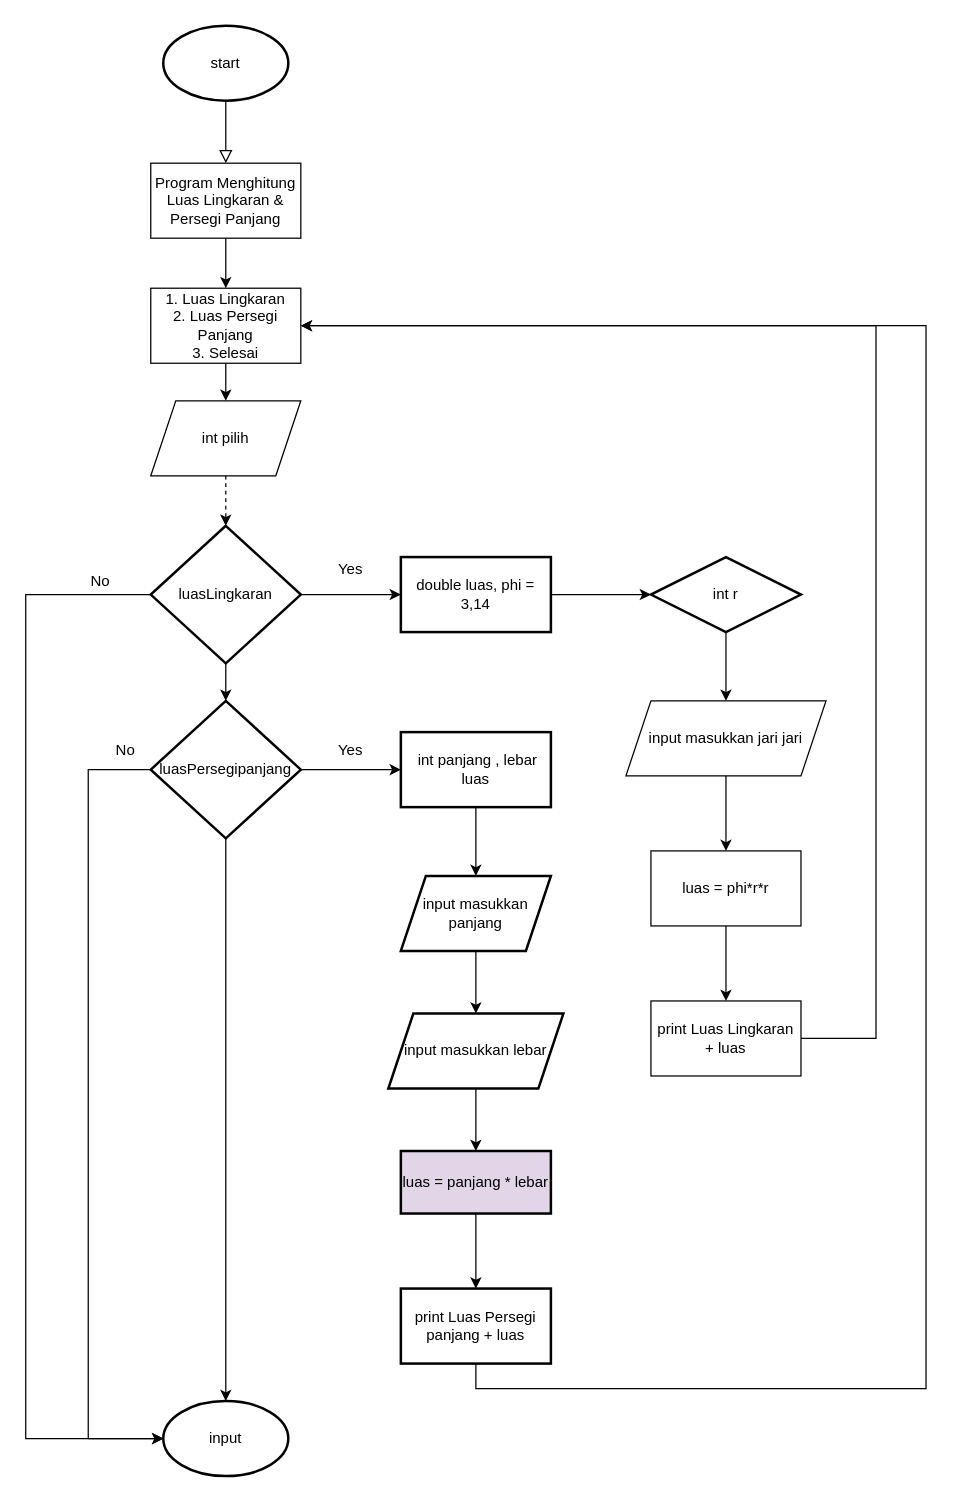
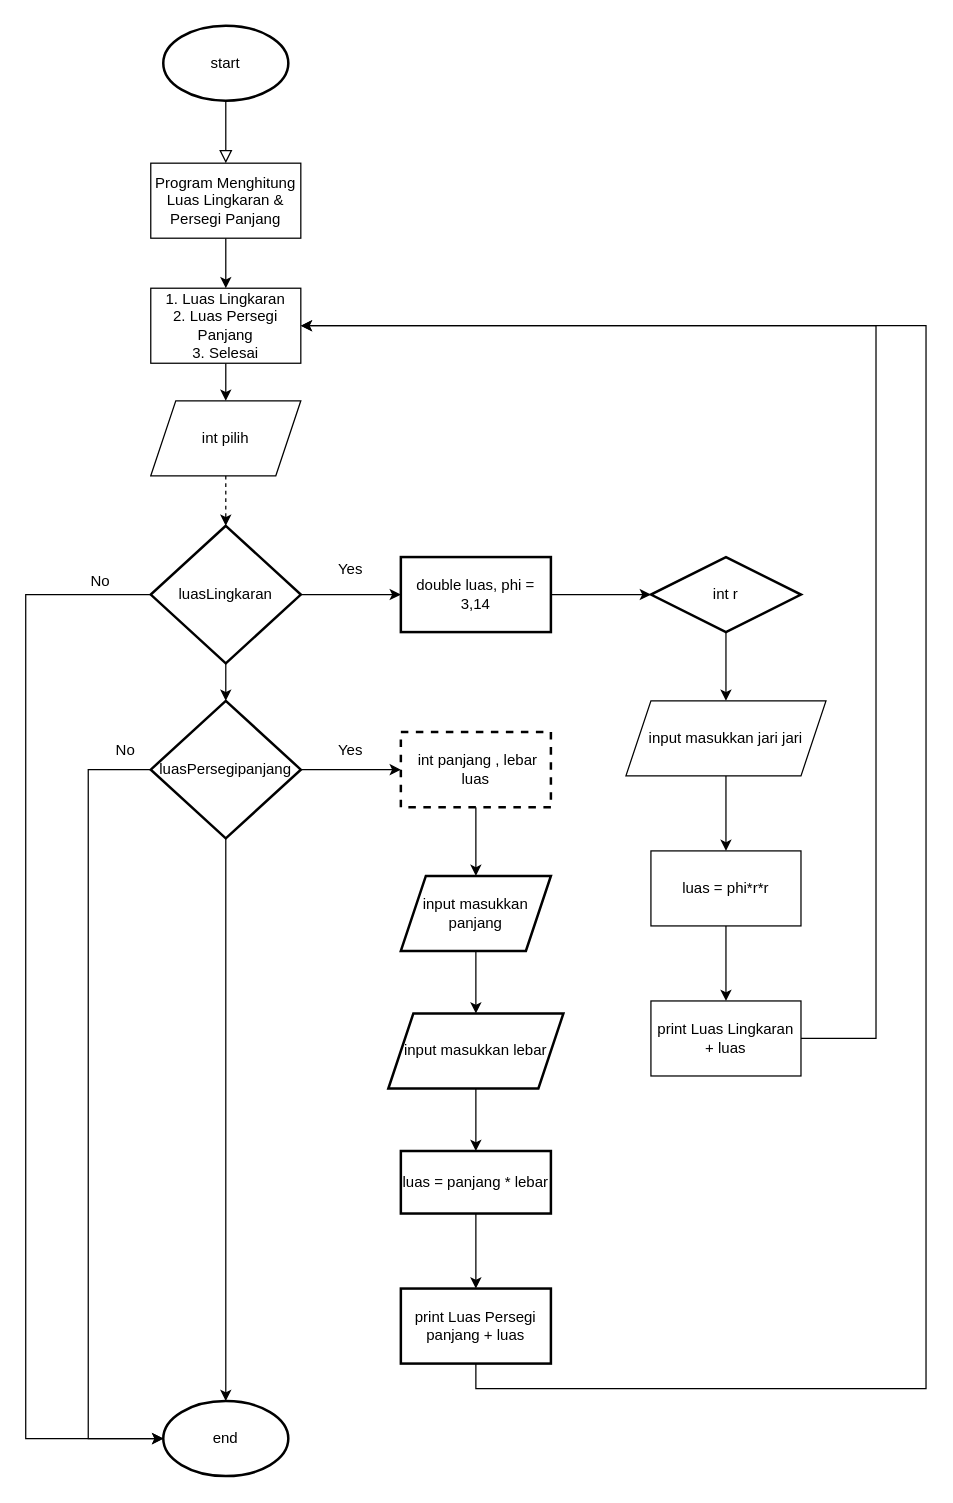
  <mxCell id="0" />
  <mxCell id="1" parent="0" />
  <mxCell id="2" value="" style="rounded=0;html=1;jettySize=auto;orthogonalLoop=1;fontSize=11;endArrow=block;endFill=0;endSize=8;strokeWidth=1;shadow=0;labelBackgroundColor=none;edgeStyle=orthogonalEdgeStyle;" parent="1" edge="1"><mxGeometry relative="1" as="geometry"><mxPoint x="180" y="80" as="sourcePoint" /><mxPoint x="180" y="130" as="targetPoint" /></mxGeometry></mxCell>
  <mxCell id="3" value="start" style="strokeWidth=2;html=1;shape=mxgraph.flowchart.start_1;whiteSpace=wrap;" vertex="1" parent="1"><mxGeometry x="130" y="20" width="100" height="60" as="geometry" /></mxCell>
  <mxCell id="4" style="edgeStyle=orthogonalEdgeStyle;rounded=0;orthogonalLoop=1;jettySize=auto;html=1;exitX=0.5;exitY=1;exitDx=0;exitDy=0;entryX=0.5;entryY=0;entryDx=0;entryDy=0;entryPerimeter=0;dashed=1;" edge="1" parent="1" source="5" target="14"><mxGeometry relative="1" as="geometry" /></mxCell>
  <mxCell id="5" value="int pilih" style="shape=parallelogram;perimeter=parallelogramPerimeter;whiteSpace=wrap;html=1;fixedSize=1;" vertex="1" parent="1"><mxGeometry x="120" y="320" width="120" height="60" as="geometry" /></mxCell>
  <mxCell id="6" style="edgeStyle=orthogonalEdgeStyle;rounded=0;orthogonalLoop=1;jettySize=auto;html=1;exitX=0.5;exitY=1;exitDx=0;exitDy=0;entryX=0.5;entryY=0;entryDx=0;entryDy=0;" edge="1" parent="1" source="7" target="10"><mxGeometry relative="1" as="geometry" /></mxCell>
  <mxCell id="7" value="Program Menghitung Luas Lingkaran &amp;amp; Persegi Panjang" style="rounded=0;whiteSpace=wrap;html=1;" vertex="1" parent="1"><mxGeometry x="120" y="130" width="120" height="60" as="geometry" /></mxCell>
  <mxCell id="8" style="edgeStyle=orthogonalEdgeStyle;rounded=0;orthogonalLoop=1;jettySize=auto;html=1;exitX=0.5;exitY=1;exitDx=0;exitDy=0;" edge="1" parent="1" source="10"><mxGeometry relative="1" as="geometry"><mxPoint x="180" y="290" as="targetPoint" /></mxGeometry></mxCell>
  <mxCell id="9" style="edgeStyle=orthogonalEdgeStyle;rounded=0;orthogonalLoop=1;jettySize=auto;html=1;exitX=0.5;exitY=1;exitDx=0;exitDy=0;entryX=0.5;entryY=0;entryDx=0;entryDy=0;" edge="1" parent="1" source="10" target="5"><mxGeometry relative="1" as="geometry" /></mxCell>
  <mxCell id="10" value="1. Luas Lingkaran&lt;br&gt;2. Luas Persegi Panjang&lt;br&gt;3. Selesai" style="rounded=0;whiteSpace=wrap;html=1;" vertex="1" parent="1"><mxGeometry x="120" y="230" width="120" height="60" as="geometry" /></mxCell>
  <mxCell id="11" value="" style="edgeStyle=orthogonalEdgeStyle;rounded=0;orthogonalLoop=1;jettySize=auto;html=1;" edge="1" parent="1" source="14"><mxGeometry relative="1" as="geometry"><mxPoint x="180" y="560" as="targetPoint" /></mxGeometry></mxCell>
  <mxCell id="12" value="" style="edgeStyle=orthogonalEdgeStyle;rounded=0;orthogonalLoop=1;jettySize=auto;html=1;" edge="1" parent="1" source="14" target="20"><mxGeometry relative="1" as="geometry" /></mxCell>
  <mxCell id="13" style="edgeStyle=orthogonalEdgeStyle;rounded=0;orthogonalLoop=1;jettySize=auto;html=1;entryX=0;entryY=0.5;entryDx=0;entryDy=0;entryPerimeter=0;" edge="1" parent="1" source="14" target="39"><mxGeometry x="0.028" y="-11" relative="1" as="geometry"><Array as="points"><mxPoint x="20" y="475" /><mxPoint x="20" y="1150" /></Array><mxPoint x="1" y="-5" as="offset" /></mxGeometry></mxCell>
  <mxCell id="14" value="luasLingkaran" style="strokeWidth=2;html=1;shape=mxgraph.flowchart.decision;whiteSpace=wrap;" vertex="1" parent="1"><mxGeometry x="120" y="420" width="120" height="110" as="geometry" /></mxCell>
  <mxCell id="15" value="" style="edgeStyle=orthogonalEdgeStyle;rounded=0;orthogonalLoop=1;jettySize=auto;html=1;" edge="1" parent="1" source="18" target="30"><mxGeometry relative="1" as="geometry" /></mxCell>
  <mxCell id="16" style="edgeStyle=orthogonalEdgeStyle;rounded=0;orthogonalLoop=1;jettySize=auto;html=1;" edge="1" parent="1" source="18"><mxGeometry relative="1" as="geometry"><mxPoint x="180" y="1120" as="targetPoint" /><Array as="points"><mxPoint x="180" y="820" /><mxPoint x="180" y="820" /></Array></mxGeometry></mxCell>
  <mxCell id="17" style="edgeStyle=orthogonalEdgeStyle;rounded=0;orthogonalLoop=1;jettySize=auto;html=1;exitX=0;exitY=0.5;exitDx=0;exitDy=0;exitPerimeter=0;entryX=0;entryY=0.5;entryDx=0;entryDy=0;entryPerimeter=0;" edge="1" parent="1" source="18" target="39"><mxGeometry relative="1" as="geometry"><mxPoint x="70" y="1150" as="targetPoint" /><Array as="points"><mxPoint x="70" y="615" /><mxPoint x="70" y="1150" /></Array></mxGeometry></mxCell>
  <mxCell id="18" value="luasPersegipanjang" style="strokeWidth=2;html=1;shape=mxgraph.flowchart.decision;whiteSpace=wrap;" vertex="1" parent="1"><mxGeometry x="120" y="560" width="120" height="110" as="geometry" /></mxCell>
  <mxCell id="19" value="" style="edgeStyle=orthogonalEdgeStyle;rounded=0;orthogonalLoop=1;jettySize=auto;html=1;" edge="1" parent="1" source="20" target="22"><mxGeometry relative="1" as="geometry" /></mxCell>
  <mxCell id="20" value="double luas, phi = 3,14" style="whiteSpace=wrap;html=1;strokeWidth=2;" vertex="1" parent="1"><mxGeometry x="320" y="445" width="120" height="60" as="geometry" /></mxCell>
  <mxCell id="21" style="edgeStyle=orthogonalEdgeStyle;rounded=0;orthogonalLoop=1;jettySize=auto;html=1;exitX=0.5;exitY=1;exitDx=0;exitDy=0;entryX=0.5;entryY=0;entryDx=0;entryDy=0;" edge="1" parent="1" source="22" target="24"><mxGeometry relative="1" as="geometry" /></mxCell>
  <mxCell id="22" value="int r" style="rhombus;whiteSpace=wrap;html=1;strokeWidth=2;" vertex="1" parent="1"><mxGeometry x="520" y="445" width="120" height="60" as="geometry" /></mxCell>
  <mxCell id="23" value="" style="edgeStyle=orthogonalEdgeStyle;rounded=0;orthogonalLoop=1;jettySize=auto;html=1;" edge="1" parent="1" source="24" target="26"><mxGeometry relative="1" as="geometry" /></mxCell>
  <mxCell id="24" value="input masukkan jari jari" style="shape=parallelogram;perimeter=parallelogramPerimeter;whiteSpace=wrap;html=1;fixedSize=1;" vertex="1" parent="1"><mxGeometry x="500" y="560" width="160" height="60" as="geometry" /></mxCell>
  <mxCell id="25" value="" style="edgeStyle=orthogonalEdgeStyle;rounded=0;orthogonalLoop=1;jettySize=auto;html=1;" edge="1" parent="1" source="26" target="28"><mxGeometry relative="1" as="geometry" /></mxCell>
  <mxCell id="26" value="luas = phi*r*r" style="whiteSpace=wrap;html=1;" vertex="1" parent="1"><mxGeometry x="520" y="680" width="120" height="60" as="geometry" /></mxCell>
  <mxCell id="27" style="edgeStyle=orthogonalEdgeStyle;rounded=0;orthogonalLoop=1;jettySize=auto;html=1;exitX=1;exitY=0.5;exitDx=0;exitDy=0;entryX=1;entryY=0.5;entryDx=0;entryDy=0;" edge="1" parent="1" source="28" target="10"><mxGeometry relative="1" as="geometry"><Array as="points"><mxPoint x="700" y="830" /><mxPoint x="700" y="260" /></Array></mxGeometry></mxCell>
  <mxCell id="28" value="print Luas Lingkaran + luas" style="whiteSpace=wrap;html=1;" vertex="1" parent="1"><mxGeometry x="520" y="800" width="120" height="60" as="geometry" /></mxCell>
  <mxCell id="29" value="" style="edgeStyle=orthogonalEdgeStyle;rounded=0;orthogonalLoop=1;jettySize=auto;html=1;" edge="1" parent="1" source="30" target="32"><mxGeometry relative="1" as="geometry" /></mxCell>
- <mxCell id="30" value="&amp;nbsp;int panjang , lebar luas" style="whiteSpace=wrap;html=1;strokeWidth=2;" vertex="1" parent="1"><mxGeometry x="320" y="585" width="120" height="60" as="geometry" /></mxCell>
+ <mxCell id="30" value="&amp;nbsp;int panjang , lebar luas" style="whiteSpace=wrap;html=1;strokeWidth=2;dashed=1;" vertex="1" parent="1"><mxGeometry x="320" y="585" width="120" height="60" as="geometry" /></mxCell>
  <mxCell id="31" value="" style="edgeStyle=orthogonalEdgeStyle;rounded=0;orthogonalLoop=1;jettySize=auto;html=1;" edge="1" parent="1" source="32" target="34"><mxGeometry relative="1" as="geometry" /></mxCell>
  <mxCell id="32" value="input masukkan panjang" style="shape=parallelogram;perimeter=parallelogramPerimeter;whiteSpace=wrap;html=1;fixedSize=1;strokeWidth=2;" vertex="1" parent="1"><mxGeometry x="320" y="700" width="120" height="60" as="geometry" /></mxCell>
  <mxCell id="33" value="" style="edgeStyle=orthogonalEdgeStyle;rounded=0;orthogonalLoop=1;jettySize=auto;html=1;" edge="1" parent="1" source="34" target="36"><mxGeometry relative="1" as="geometry" /></mxCell>
  <mxCell id="34" value="input masukkan lebar" style="shape=parallelogram;perimeter=parallelogramPerimeter;whiteSpace=wrap;html=1;fixedSize=1;strokeWidth=2;" vertex="1" parent="1"><mxGeometry x="310" y="810" width="140" height="60" as="geometry" /></mxCell>
  <mxCell id="35" value="" style="edgeStyle=orthogonalEdgeStyle;rounded=0;orthogonalLoop=1;jettySize=auto;html=1;" edge="1" parent="1" source="36" target="38"><mxGeometry relative="1" as="geometry" /></mxCell>
- <mxCell id="36" value="luas = panjang * lebar" style="whiteSpace=wrap;html=1;strokeWidth=2;fillColor=#e1d5e7;" vertex="1" parent="1"><mxGeometry x="320" y="920" width="120" height="50" as="geometry" /></mxCell>
+ <mxCell id="36" value="luas = panjang * lebar" style="whiteSpace=wrap;html=1;strokeWidth=2;" vertex="1" parent="1"><mxGeometry x="320" y="920" width="120" height="50" as="geometry" /></mxCell>
  <mxCell id="37" style="edgeStyle=orthogonalEdgeStyle;rounded=0;orthogonalLoop=1;jettySize=auto;html=1;exitX=0.5;exitY=1;exitDx=0;exitDy=0;entryX=1;entryY=0.5;entryDx=0;entryDy=0;" edge="1" parent="1" source="38" target="10"><mxGeometry relative="1" as="geometry"><mxPoint x="240" y="260" as="targetPoint" /><Array as="points"><mxPoint x="380" y="1110" /><mxPoint x="740" y="1110" /><mxPoint x="740" y="260" /></Array></mxGeometry></mxCell>
  <mxCell id="38" value="print Luas Persegi panjang + luas" style="whiteSpace=wrap;html=1;strokeWidth=2;" vertex="1" parent="1"><mxGeometry x="320" y="1030" width="120" height="60" as="geometry" /></mxCell>
- <mxCell id="39" value="input" style="strokeWidth=2;html=1;shape=mxgraph.flowchart.start_1;whiteSpace=wrap;" vertex="1" parent="1"><mxGeometry x="130" y="1120" width="100" height="60" as="geometry" /></mxCell>
+ <mxCell id="39" value="end" style="strokeWidth=2;html=1;shape=mxgraph.flowchart.start_1;whiteSpace=wrap;" vertex="1" parent="1"><mxGeometry x="130" y="1120" width="100" height="60" as="geometry" /></mxCell>
  <mxCell id="40" value="Yes" style="text;html=1;strokeColor=none;fillColor=none;align=center;verticalAlign=middle;whiteSpace=wrap;rounded=0;" vertex="1" parent="1"><mxGeometry x="250" y="440" width="60" height="30" as="geometry" /></mxCell>
  <mxCell id="41" value="Yes" style="text;html=1;strokeColor=none;fillColor=none;align=center;verticalAlign=middle;whiteSpace=wrap;rounded=0;" vertex="1" parent="1"><mxGeometry x="250" y="585" width="60" height="30" as="geometry" /></mxCell>
  <mxCell id="42" value="No" style="text;html=1;strokeColor=none;fillColor=none;align=center;verticalAlign=middle;whiteSpace=wrap;rounded=0;" vertex="1" parent="1"><mxGeometry x="70" y="585" width="60" height="30" as="geometry" /></mxCell>
  <mxCell id="43" value="No" style="text;html=1;strokeColor=none;fillColor=none;align=center;verticalAlign=middle;whiteSpace=wrap;rounded=0;" vertex="1" parent="1"><mxGeometry x="50" y="450" width="60" height="30" as="geometry" /></mxCell>
